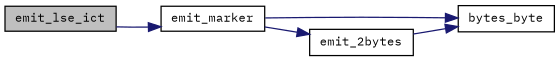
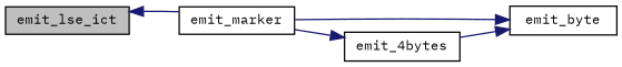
  digraph {
    fontname="IBM Plex Mono"
    rankdir=LR
    node [color=black fontname="IBM Plex Mono" fontsize=10 shape=record]
    edge [color=midnightblue fontname="IBM Plex Mono" fontsize=10 labelfontname=Helvetica labelfontsize=10 style=solid]
    n1 [fillcolor=grey75 fontcolor=black height=0.2 label=emit_lse_ict style=filled width=0.4]
    n2 [height=0.2 label=emit_marker width=0.4]
-   n3 [height=0.2 label=bytes_byte width=0.4]
-   n4 [height=0.2 label=emit_2bytes width=0.4]
-   n1 -> n2
+   n3 [height=0.2 label=emit_byte width=0.4]
+   n4 [height=0.2 label=emit_4bytes width=0.4]
+   n2 -> n1
    n2 -> n3
    n2 -> n4
    n4 -> n3
  }
